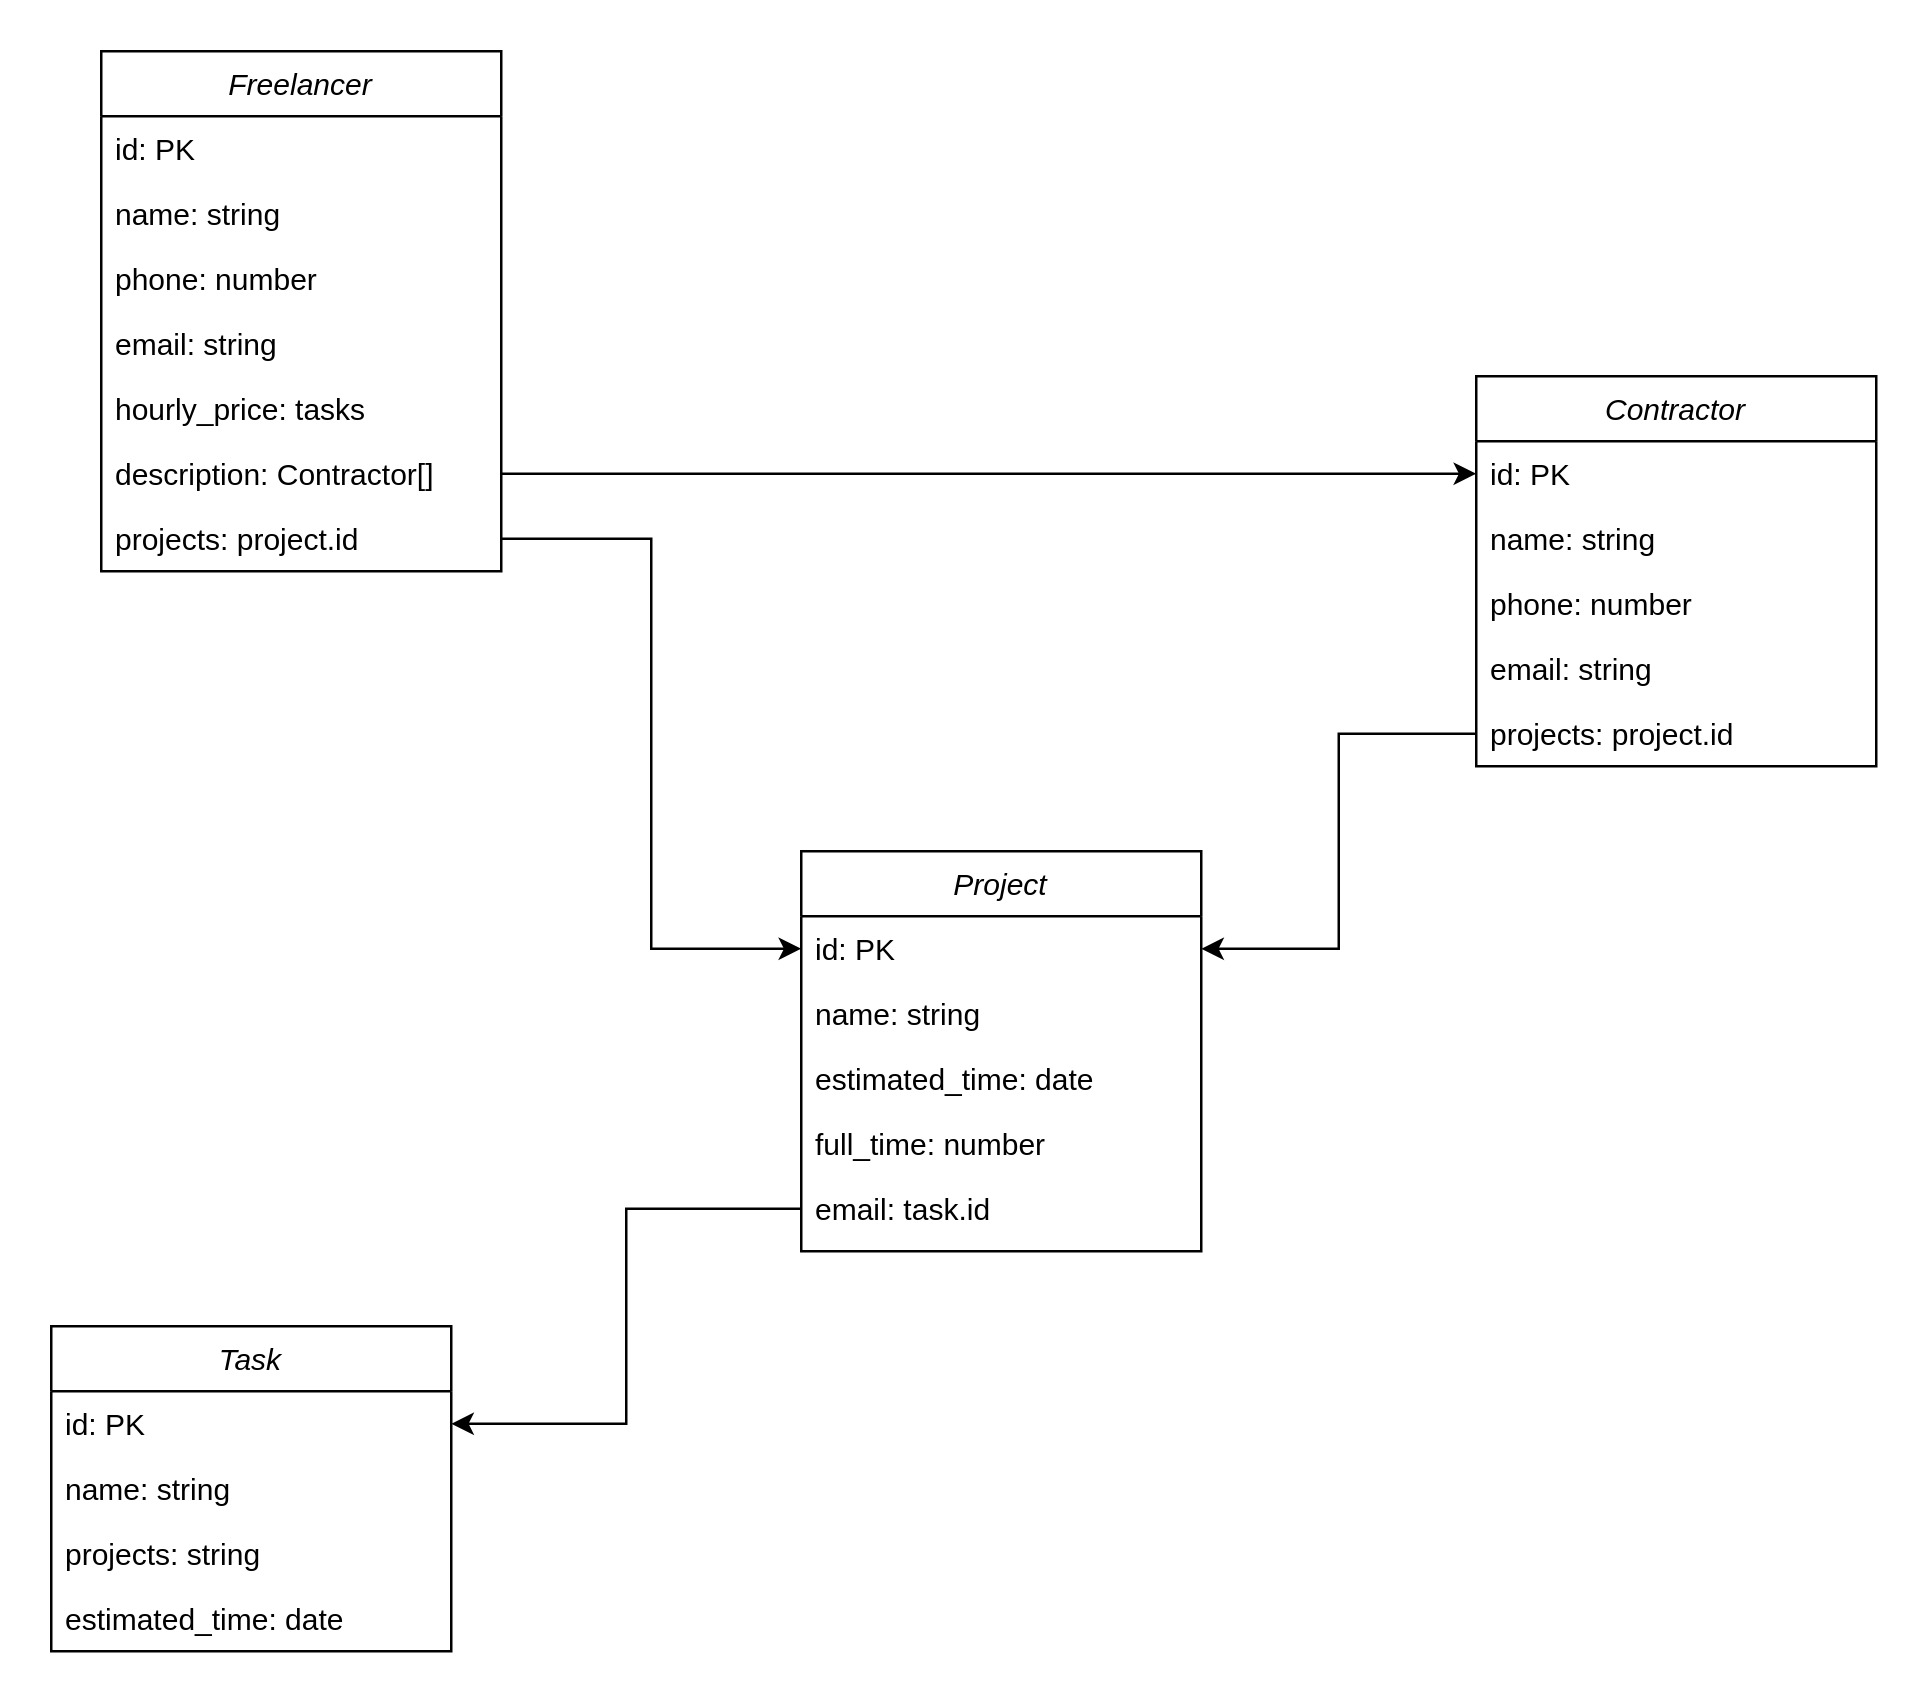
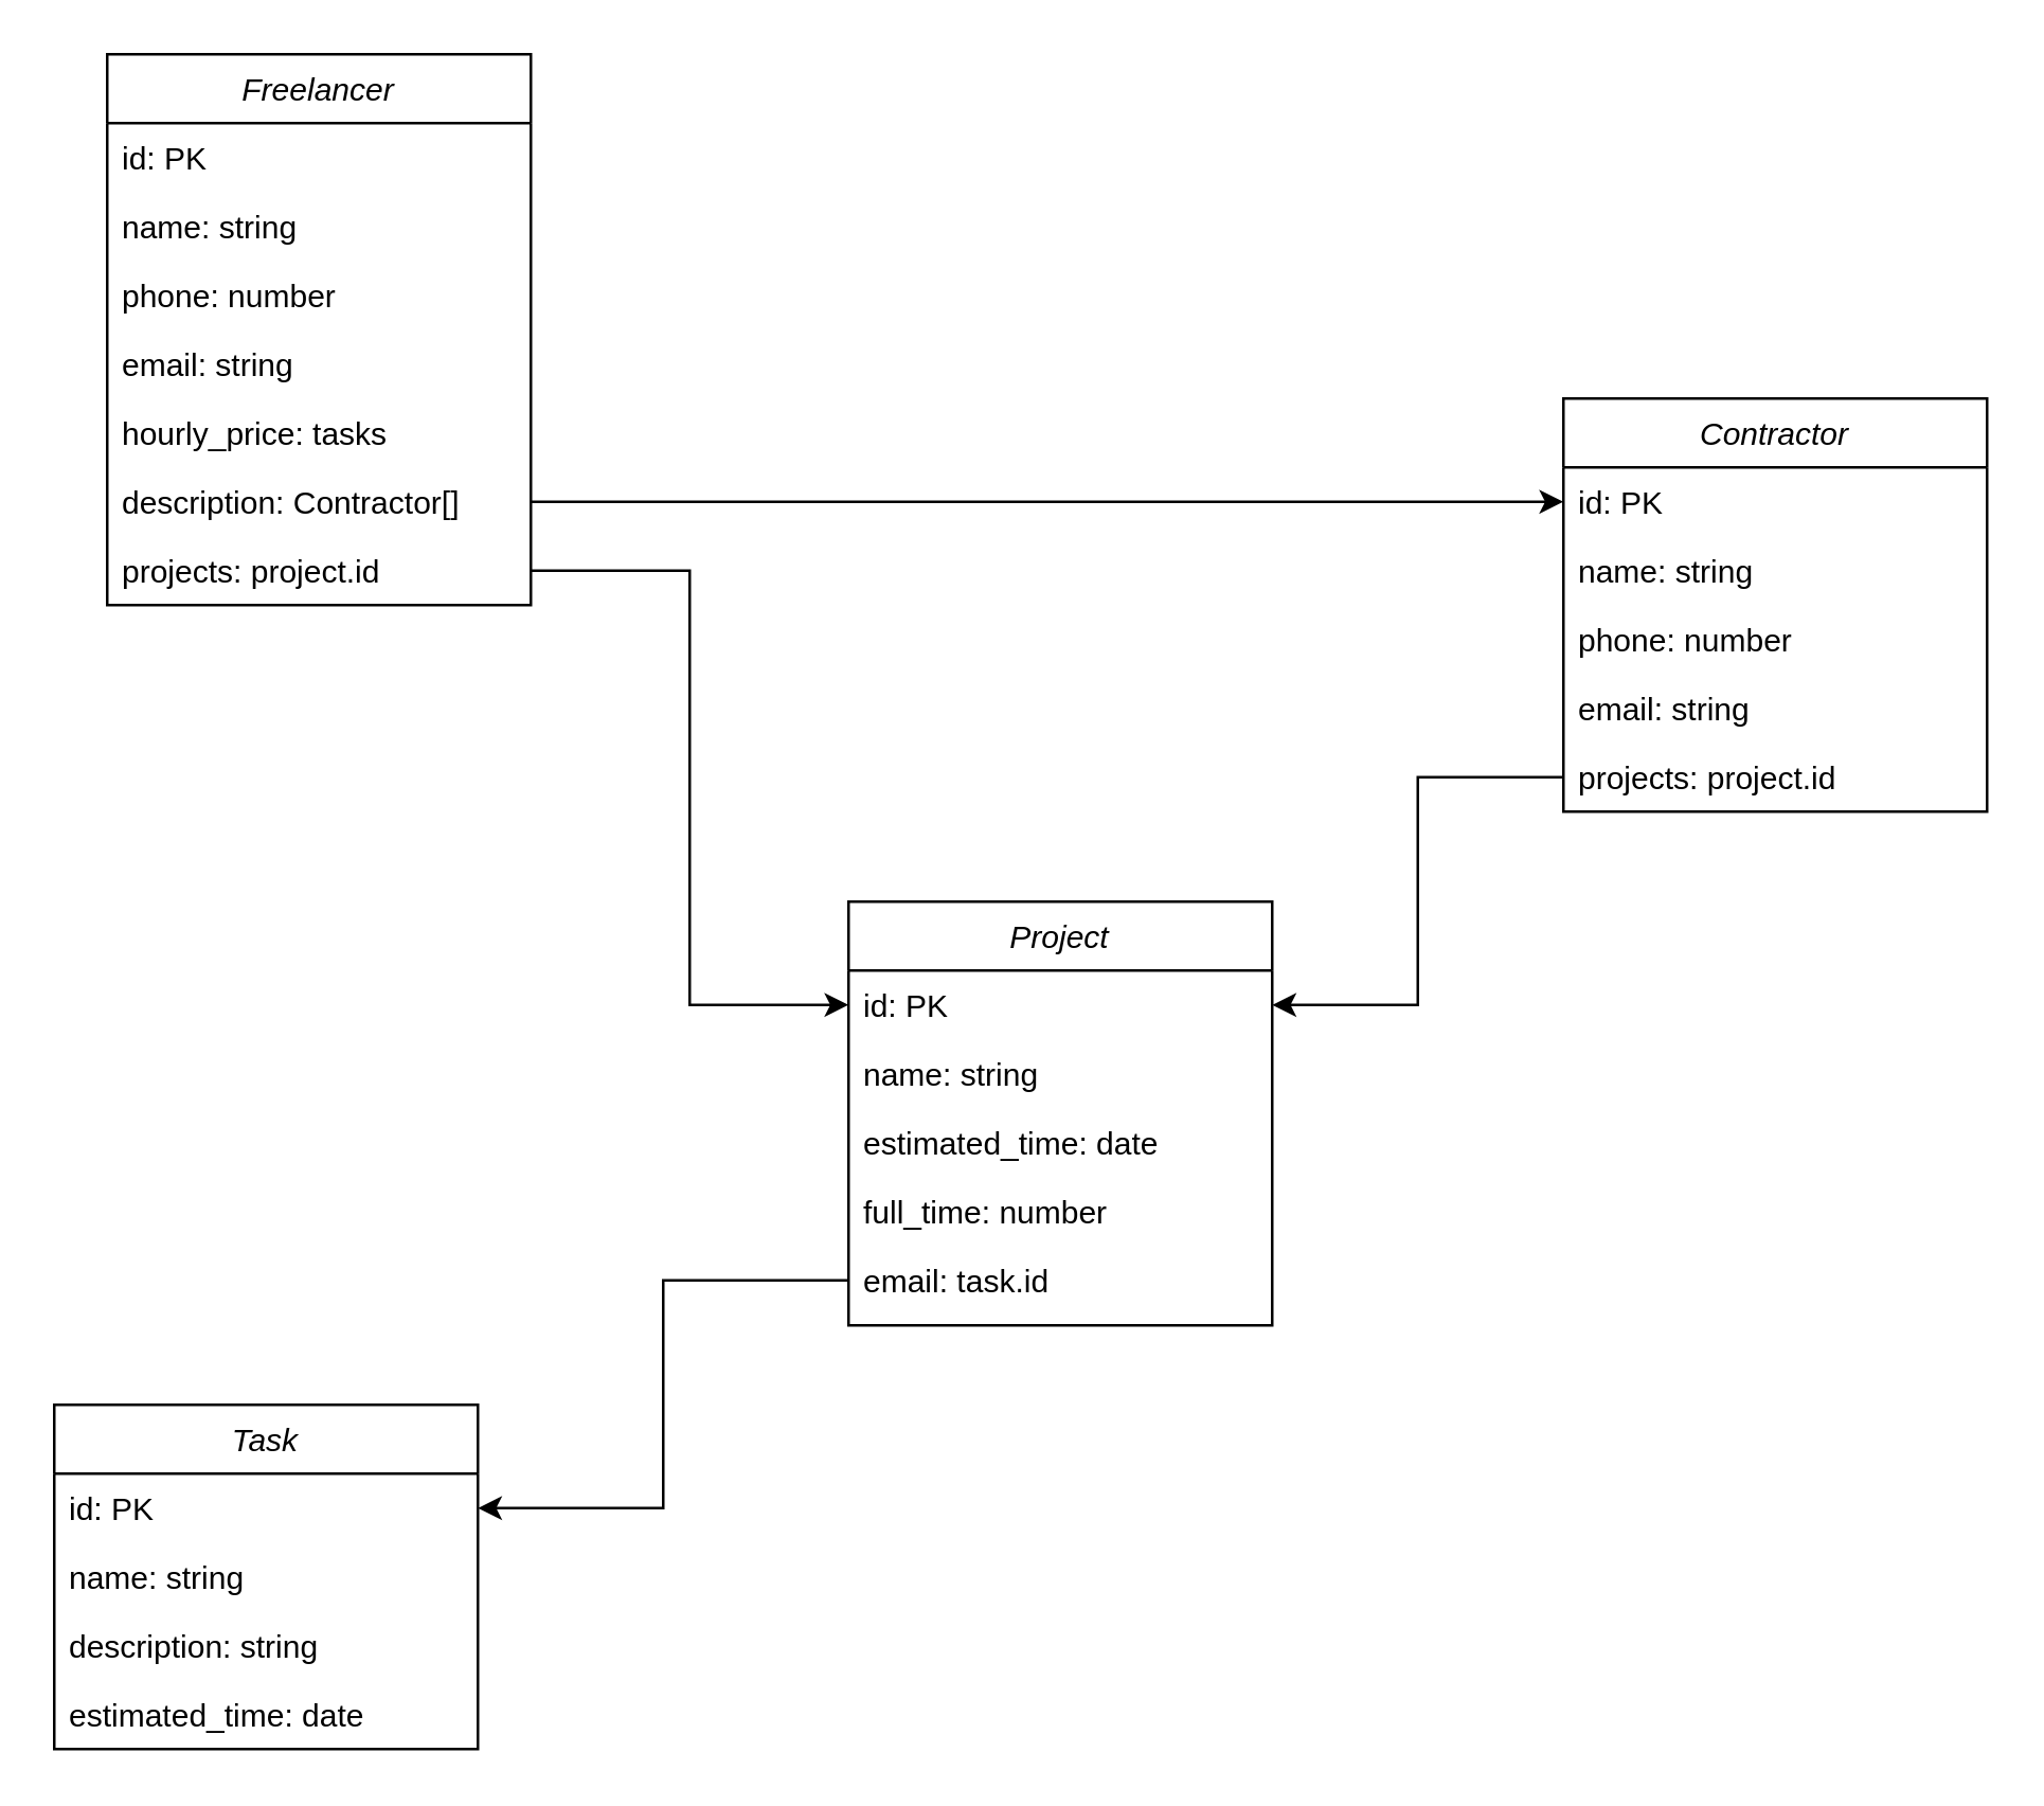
  <mxCell id="0" />
  <mxCell id="1" parent="0" />
  <mxCell id="2" value="Freelancer&#10;" style="swimlane;fontStyle=2;align=center;verticalAlign=top;childLayout=stackLayout;horizontal=1;startSize=26;horizontalStack=0;resizeParent=1;resizeLast=0;collapsible=1;marginBottom=0;rounded=0;shadow=0;strokeWidth=1;" parent="1" vertex="1"><mxGeometry x="40" y="20" width="160" height="208" as="geometry"><mxRectangle x="230" y="140" width="160" height="26" as="alternateBounds" /></mxGeometry></mxCell>
  <mxCell id="3" value="id: PK" style="text;align=left;verticalAlign=top;spacingLeft=4;spacingRight=4;overflow=hidden;rotatable=0;points=[[0,0.5],[1,0.5]];portConstraint=eastwest;" vertex="1" parent="2"><mxGeometry y="26" width="160" height="26" as="geometry" /></mxCell>
  <mxCell id="4" value="name: string" style="text;align=left;verticalAlign=top;spacingLeft=4;spacingRight=4;overflow=hidden;rotatable=0;points=[[0,0.5],[1,0.5]];portConstraint=eastwest;" parent="2" vertex="1"><mxGeometry y="52" width="160" height="26" as="geometry" /></mxCell>
  <mxCell id="5" value="phone: number" style="text;align=left;verticalAlign=top;spacingLeft=4;spacingRight=4;overflow=hidden;rotatable=0;points=[[0,0.5],[1,0.5]];portConstraint=eastwest;rounded=0;shadow=0;html=0;" parent="2" vertex="1"><mxGeometry y="78" width="160" height="26" as="geometry" /></mxCell>
  <mxCell id="6" value="email: string" style="text;align=left;verticalAlign=top;spacingLeft=4;spacingRight=4;overflow=hidden;rotatable=0;points=[[0,0.5],[1,0.5]];portConstraint=eastwest;rounded=0;shadow=0;html=0;" parent="2" vertex="1"><mxGeometry y="104" width="160" height="26" as="geometry" /></mxCell>
  <mxCell id="7" value="hourly_price: tasks" style="text;align=left;verticalAlign=top;spacingLeft=4;spacingRight=4;overflow=hidden;rotatable=0;points=[[0,0.5],[1,0.5]];portConstraint=eastwest;rounded=0;shadow=0;html=0;" vertex="1" parent="2"><mxGeometry y="130" width="160" height="26" as="geometry" /></mxCell>
  <mxCell id="8" value="description: Contractor[]" style="text;align=left;verticalAlign=top;spacingLeft=4;spacingRight=4;overflow=hidden;rotatable=0;points=[[0,0.5],[1,0.5]];portConstraint=eastwest;rounded=0;shadow=0;html=0;" vertex="1" parent="2"><mxGeometry y="156" width="160" height="26" as="geometry" /></mxCell>
  <mxCell id="9" value="projects: project.id" style="text;align=left;verticalAlign=top;spacingLeft=4;spacingRight=4;overflow=hidden;rotatable=0;points=[[0,0.5],[1,0.5]];portConstraint=eastwest;rounded=0;shadow=0;html=0;" vertex="1" parent="2"><mxGeometry y="182" width="160" height="26" as="geometry" /></mxCell>
  <mxCell id="10" value="Contractor" style="swimlane;fontStyle=2;align=center;verticalAlign=top;childLayout=stackLayout;horizontal=1;startSize=26;horizontalStack=0;resizeParent=1;resizeLast=0;collapsible=1;marginBottom=0;rounded=0;shadow=0;strokeWidth=1;" vertex="1" parent="1"><mxGeometry x="590" y="150" width="160" height="156" as="geometry"><mxRectangle x="230" y="140" width="160" height="26" as="alternateBounds" /></mxGeometry></mxCell>
  <mxCell id="11" value="id: PK" style="text;align=left;verticalAlign=top;spacingLeft=4;spacingRight=4;overflow=hidden;rotatable=0;points=[[0,0.5],[1,0.5]];portConstraint=eastwest;" vertex="1" parent="10"><mxGeometry y="26" width="160" height="26" as="geometry" /></mxCell>
  <mxCell id="12" value="name: string" style="text;align=left;verticalAlign=top;spacingLeft=4;spacingRight=4;overflow=hidden;rotatable=0;points=[[0,0.5],[1,0.5]];portConstraint=eastwest;" vertex="1" parent="10"><mxGeometry y="52" width="160" height="26" as="geometry" /></mxCell>
  <mxCell id="13" value="phone: number" style="text;align=left;verticalAlign=top;spacingLeft=4;spacingRight=4;overflow=hidden;rotatable=0;points=[[0,0.5],[1,0.5]];portConstraint=eastwest;rounded=0;shadow=0;html=0;" vertex="1" parent="10"><mxGeometry y="78" width="160" height="26" as="geometry" /></mxCell>
  <mxCell id="14" value="email: string" style="text;align=left;verticalAlign=top;spacingLeft=4;spacingRight=4;overflow=hidden;rotatable=0;points=[[0,0.5],[1,0.5]];portConstraint=eastwest;rounded=0;shadow=0;html=0;" vertex="1" parent="10"><mxGeometry y="104" width="160" height="26" as="geometry" /></mxCell>
  <mxCell id="15" value="projects: project.id" style="text;align=left;verticalAlign=top;spacingLeft=4;spacingRight=4;overflow=hidden;rotatable=0;points=[[0,0.5],[1,0.5]];portConstraint=eastwest;rounded=0;shadow=0;html=0;" vertex="1" parent="10"><mxGeometry y="130" width="160" height="26" as="geometry" /></mxCell>
  <mxCell id="16" value="Project" style="swimlane;fontStyle=2;align=center;verticalAlign=top;childLayout=stackLayout;horizontal=1;startSize=26;horizontalStack=0;resizeParent=1;resizeLast=0;collapsible=1;marginBottom=0;rounded=0;shadow=0;strokeWidth=1;" vertex="1" parent="1"><mxGeometry x="320" y="340" width="160" height="160" as="geometry"><mxRectangle x="230" y="140" width="160" height="26" as="alternateBounds" /></mxGeometry></mxCell>
  <mxCell id="17" value="id: PK" style="text;align=left;verticalAlign=top;spacingLeft=4;spacingRight=4;overflow=hidden;rotatable=0;points=[[0,0.5],[1,0.5]];portConstraint=eastwest;" vertex="1" parent="16"><mxGeometry y="26" width="160" height="26" as="geometry" /></mxCell>
  <mxCell id="18" value="name: string" style="text;align=left;verticalAlign=top;spacingLeft=4;spacingRight=4;overflow=hidden;rotatable=0;points=[[0,0.5],[1,0.5]];portConstraint=eastwest;" vertex="1" parent="16"><mxGeometry y="52" width="160" height="26" as="geometry" /></mxCell>
  <mxCell id="19" value="estimated_time: date" style="text;align=left;verticalAlign=top;spacingLeft=4;spacingRight=4;overflow=hidden;rotatable=0;points=[[0,0.5],[1,0.5]];portConstraint=eastwest;rounded=0;shadow=0;html=0;" vertex="1" parent="16"><mxGeometry y="78" width="160" height="26" as="geometry" /></mxCell>
  <mxCell id="20" value="full_time: number" style="text;align=left;verticalAlign=top;spacingLeft=4;spacingRight=4;overflow=hidden;rotatable=0;points=[[0,0.5],[1,0.5]];portConstraint=eastwest;rounded=0;shadow=0;html=0;" vertex="1" parent="16"><mxGeometry y="104" width="160" height="26" as="geometry" /></mxCell>
  <mxCell id="21" value="email: task.id" style="text;align=left;verticalAlign=top;spacingLeft=4;spacingRight=4;overflow=hidden;rotatable=0;points=[[0,0.5],[1,0.5]];portConstraint=eastwest;rounded=0;shadow=0;html=0;" vertex="1" parent="16"><mxGeometry y="130" width="160" height="26" as="geometry" /></mxCell>
  <mxCell id="22" style="edgeStyle=orthogonalEdgeStyle;rounded=0;orthogonalLoop=1;jettySize=auto;html=1;" edge="1" parent="1" source="8" target="11"><mxGeometry relative="1" as="geometry" /></mxCell>
  <mxCell id="23" style="edgeStyle=orthogonalEdgeStyle;rounded=0;orthogonalLoop=1;jettySize=auto;html=1;entryX=0;entryY=0.5;entryDx=0;entryDy=0;" edge="1" parent="1" source="9" target="17"><mxGeometry relative="1" as="geometry" /></mxCell>
  <mxCell id="24" style="edgeStyle=orthogonalEdgeStyle;rounded=0;orthogonalLoop=1;jettySize=auto;html=1;entryX=1;entryY=0.5;entryDx=0;entryDy=0;" edge="1" parent="1" source="15" target="17"><mxGeometry relative="1" as="geometry" /></mxCell>
  <mxCell id="25" value="Task" style="swimlane;fontStyle=2;align=center;verticalAlign=top;childLayout=stackLayout;horizontal=1;startSize=26;horizontalStack=0;resizeParent=1;resizeLast=0;collapsible=1;marginBottom=0;rounded=0;shadow=0;strokeWidth=1;" vertex="1" parent="1"><mxGeometry x="20" y="530" width="160" height="130" as="geometry"><mxRectangle x="230" y="140" width="160" height="26" as="alternateBounds" /></mxGeometry></mxCell>
  <mxCell id="26" value="id: PK" style="text;align=left;verticalAlign=top;spacingLeft=4;spacingRight=4;overflow=hidden;rotatable=0;points=[[0,0.5],[1,0.5]];portConstraint=eastwest;" vertex="1" parent="25"><mxGeometry y="26" width="160" height="26" as="geometry" /></mxCell>
  <mxCell id="27" value="name: string" style="text;align=left;verticalAlign=top;spacingLeft=4;spacingRight=4;overflow=hidden;rotatable=0;points=[[0,0.5],[1,0.5]];portConstraint=eastwest;" vertex="1" parent="25"><mxGeometry y="52" width="160" height="26" as="geometry" /></mxCell>
- <mxCell id="28" value="projects: string" style="text;align=left;verticalAlign=top;spacingLeft=4;spacingRight=4;overflow=hidden;rotatable=0;points=[[0,0.5],[1,0.5]];portConstraint=eastwest;rounded=0;shadow=0;html=0;" vertex="1" parent="25"><mxGeometry y="78" width="160" height="26" as="geometry" /></mxCell>
+ <mxCell id="28" value="description: string" style="text;align=left;verticalAlign=top;spacingLeft=4;spacingRight=4;overflow=hidden;rotatable=0;points=[[0,0.5],[1,0.5]];portConstraint=eastwest;rounded=0;shadow=0;html=0;" vertex="1" parent="25"><mxGeometry y="78" width="160" height="26" as="geometry" /></mxCell>
  <mxCell id="29" value="estimated_time: date" style="text;align=left;verticalAlign=top;spacingLeft=4;spacingRight=4;overflow=hidden;rotatable=0;points=[[0,0.5],[1,0.5]];portConstraint=eastwest;rounded=0;shadow=0;html=0;" vertex="1" parent="25"><mxGeometry y="104" width="160" height="26" as="geometry" /></mxCell>
  <mxCell id="30" style="edgeStyle=orthogonalEdgeStyle;rounded=0;orthogonalLoop=1;jettySize=auto;html=1;entryX=1;entryY=0.5;entryDx=0;entryDy=0;" edge="1" parent="1" source="21" target="26"><mxGeometry relative="1" as="geometry" /></mxCell>
